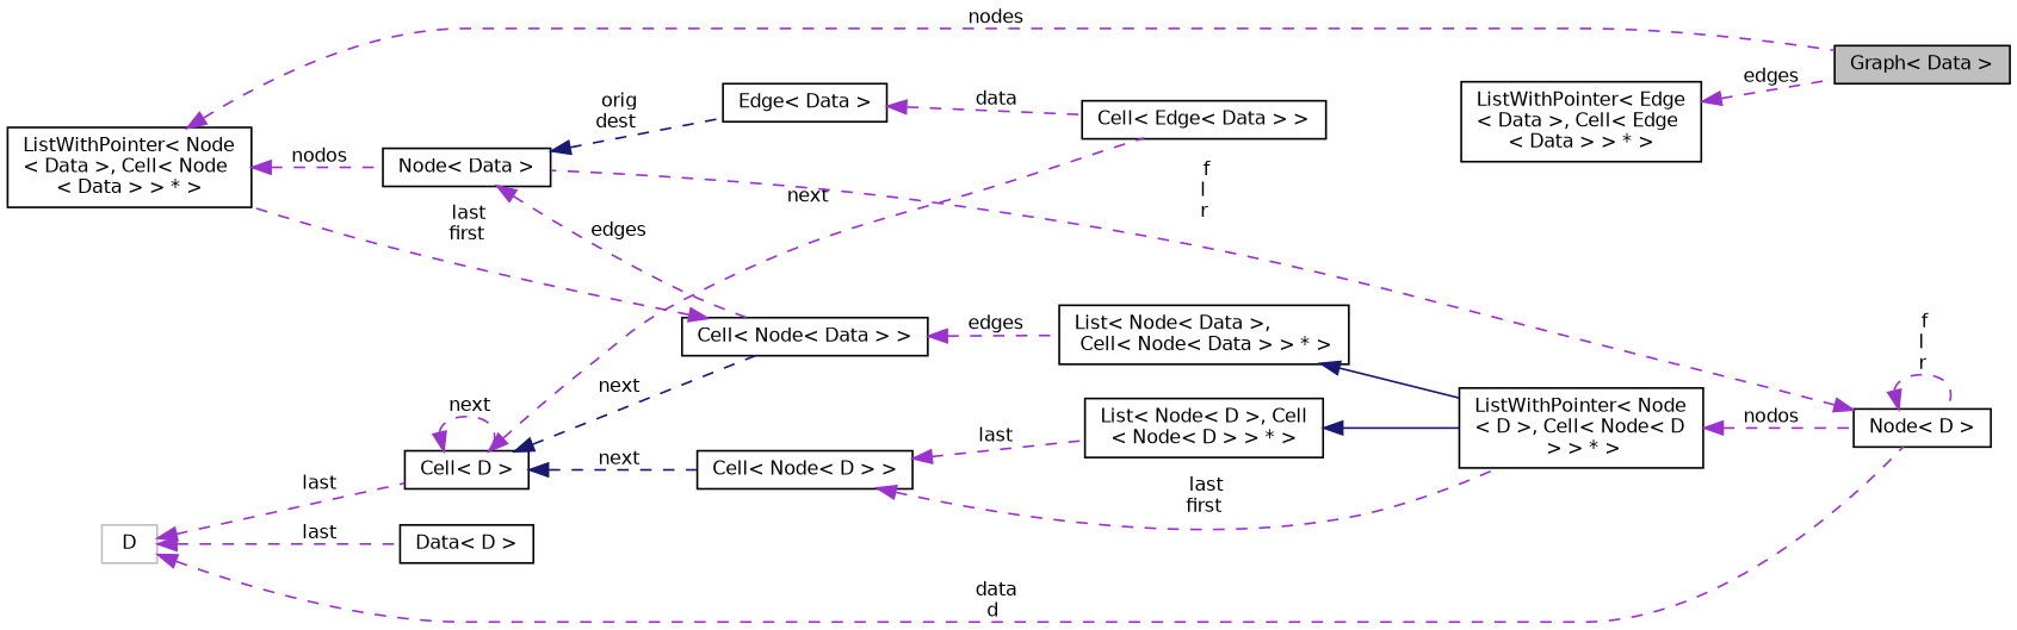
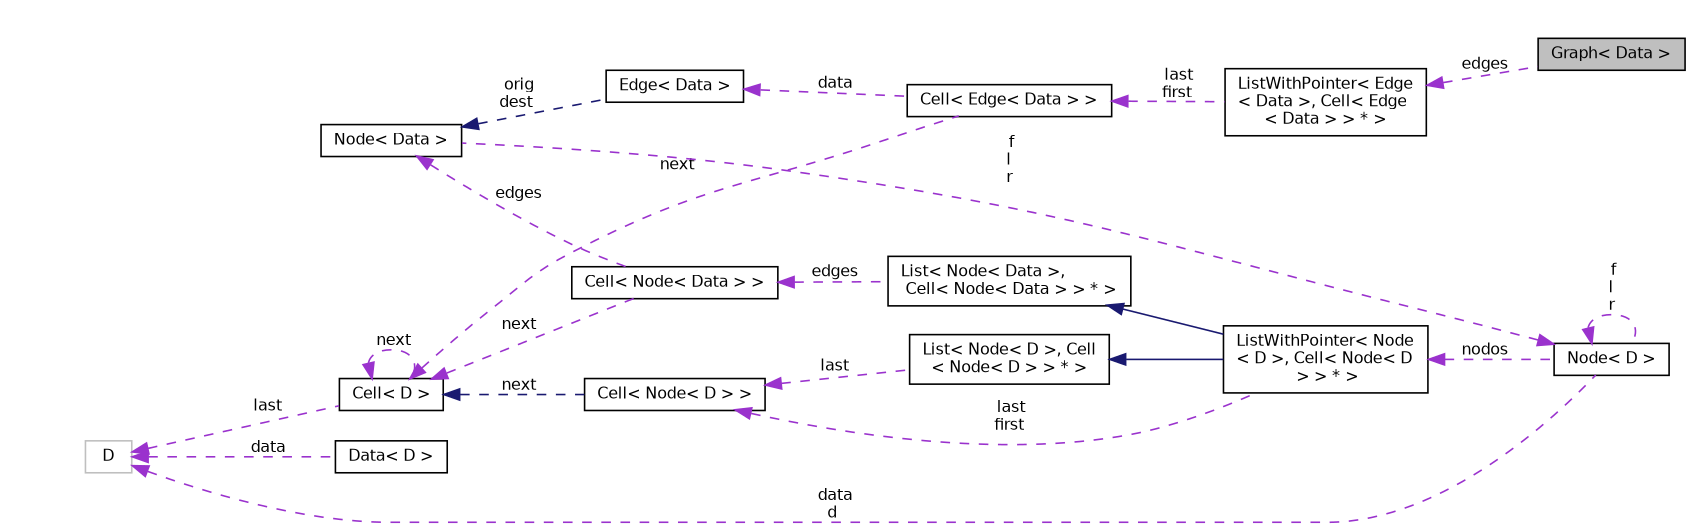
  digraph {
    rankdir=LR
    node [color=black fillcolor=white fontname=Helvetica fontsize=10 shape=record style=filled]
    edge [color=darkorchid3 dir=back fontname=Helvetica fontsize=10 labelfontname=Helvetica labelfontsize=10 style=dashed]
    n1 [fillcolor=grey75 fontcolor=black height=0.2 label="Graph\< Data \>" width=0.4]
-   n2 [height=0.2 label="ListWithPointer\< Node\l\< Data \>, Cell\< Node\l\< Data \> \> * \>" width=0.4]
    n3 [height=0.2 label="Node\< Data \>" width=0.4]
    n4 [height=0.2 label="Cell\< Node\< Data \> \>" width=0.4]
    n5 [height=0.2 label="Edge\< Data \>" width=0.4]
    n6 [height=0.2 label="List\< Node\< Data \>,\l Cell\< Node\< Data \> \> * \>" width=0.4]
    n7 [height=0.2 label="ListWithPointer\< Node\l\< D \>, Cell\< Node\< D\l \> \> * \>" width=0.4]
    n8 [height=0.2 label="Cell\< D \>" width=0.4]
    n9 [height=0.2 label="Cell\< Node\< D \> \>" width=0.4]
    n10 [height=0.2 label="Cell\< Edge\< Data \> \>" width=0.4]
    n11 [height=0.2 label="List\< Node\< D \>, Cell\l\< Node\< D \> \> * \>" width=0.4]
    n12 [height=0.2 label="ListWithPointer\< Edge\l\< Data \>, Cell\< Edge\l\< Data \> \> * \>" width=0.4]
    n13 [color=grey75 height=0.2 label=D width=0.4]
    n14 [height=0.2 label="Node\< D \>" width=0.4]
    n15 [height=0.2 label="Data\< D \>" width=0.4]
-   n2 -> n1 [label=" nodes"]
-   n2 -> n3 [label=" nodos"]
    n3 -> n4 [label=" edges"]
    n3 -> n5 [color=midnightblue label=" orig\ndest"]
-   n4 -> n2 [label=" last\nfirst"]
    n4 -> n6 [label=" edges"]
    n5 -> n10 [label=" data"]
    n6 -> n7 [color=midnightblue style=solid]
    n7 -> n14 [label=" nodos"]
-   n8 -> n4 [color=midnightblue label=" next"]
+   n8 -> n4 [label=" next"]
    n8 -> n8 [label=" next"]
    n8 -> n9 [color=midnightblue label=" next"]
    n8 -> n10 [label=" next"]
    n9 -> n7 [label=" last\nfirst"]
    n9 -> n11 [label=" last"]
+   n10 -> n12 [label=" last\nfirst"]
    n11 -> n7 [color=midnightblue style=solid]
    n12 -> n1 [label=" edges"]
    n13 -> n8 [label=" last"]
    n13 -> n14 [label=" data\nd"]
-   n13 -> n15 [label=" last"]
+   n13 -> n15 [label=" data"]
    n14 -> n3 [label=" f\nl\nr"]
    n14 -> n14 [label=" f\nl\nr"]
  }
